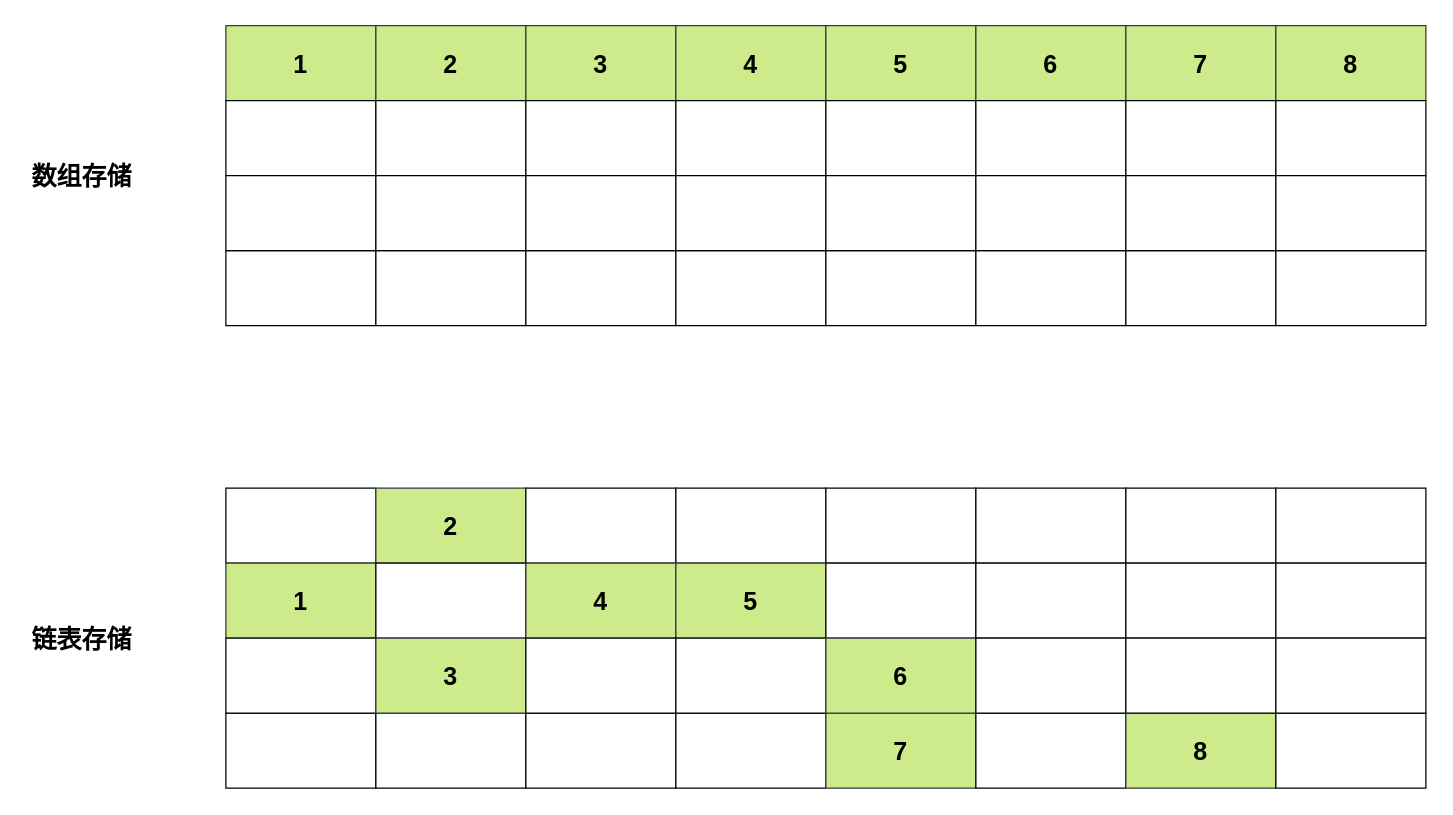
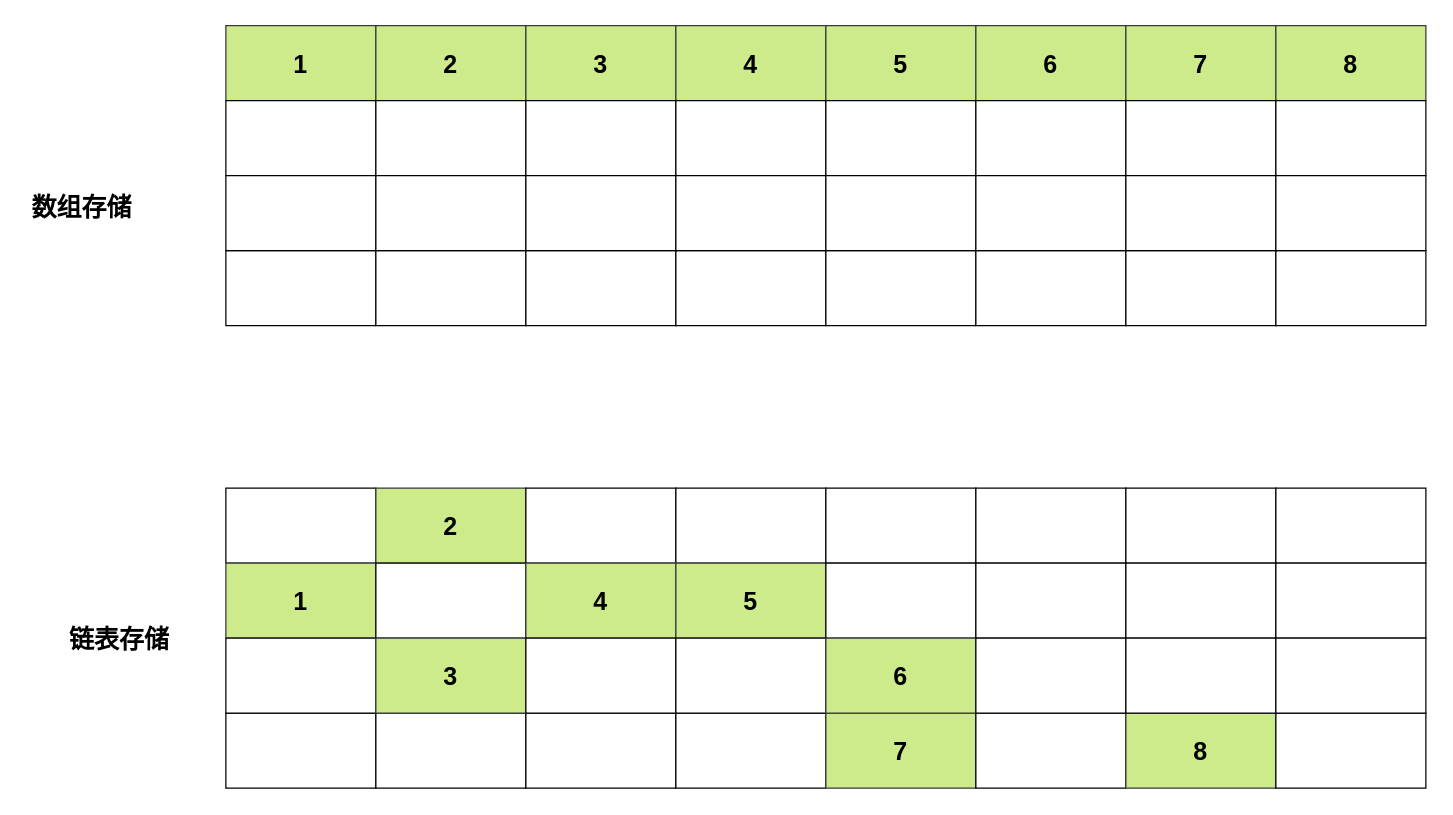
  <mxCell id="0" />
  <mxCell id="1" parent="0" />
- <mxCell id="2" value="数组存储" style="text;html=1;strokeColor=none;fillColor=none;align=center;verticalAlign=middle;whiteSpace=wrap;rounded=0;fontSize=20;fontStyle=1" vertex="1" parent="1"><mxGeometry x="20" y="130" width="90" height="20" as="geometry" /></mxCell>
- <mxCell id="3" value="链表存储" style="text;html=1;strokeColor=none;fillColor=none;align=center;verticalAlign=middle;whiteSpace=wrap;rounded=0;fontSize=20;fontStyle=1" vertex="1" parent="1"><mxGeometry x="20" y="500" width="90" height="20" as="geometry" /></mxCell>
+ <mxCell id="2" value="数组存储" style="text;html=1;strokeColor=none;fillColor=none;align=center;verticalAlign=middle;whiteSpace=wrap;rounded=0;fontSize=20;fontStyle=1" vertex="1" parent="1"><mxGeometry x="20" y="155" width="90" height="20" as="geometry" /></mxCell>
+ <mxCell id="3" value="链表存储" style="text;html=1;strokeColor=none;fillColor=none;align=center;verticalAlign=middle;whiteSpace=wrap;rounded=0;fontSize=20;fontStyle=1" vertex="1" parent="1"><mxGeometry x="50" y="500" width="90" height="20" as="geometry" /></mxCell>
  <mxCell id="4" value="1" style="rounded=0;whiteSpace=wrap;html=1;strokeColor=#36393d;fontStyle=1;fontSize=20;fillColor=#cdeb8b;" vertex="1" parent="1"><mxGeometry x="180" y="20" width="120" height="60" as="geometry" /></mxCell>
  <mxCell id="5" value="2" style="rounded=0;whiteSpace=wrap;html=1;strokeColor=#36393d;fontSize=20;fontStyle=1;fillColor=#cdeb8b;" vertex="1" parent="1"><mxGeometry x="300" y="20" width="120" height="60" as="geometry" /></mxCell>
  <mxCell id="6" value="3" style="rounded=0;whiteSpace=wrap;html=1;strokeColor=#36393d;fontSize=20;fontStyle=1;fillColor=#cdeb8b;" vertex="1" parent="1"><mxGeometry x="420" y="20" width="120" height="60" as="geometry" /></mxCell>
  <mxCell id="7" value="4" style="rounded=0;whiteSpace=wrap;html=1;strokeColor=#36393d;fontSize=20;fontStyle=1;fillColor=#cdeb8b;" vertex="1" parent="1"><mxGeometry x="540" y="20" width="120" height="60" as="geometry" /></mxCell>
  <mxCell id="8" value="5" style="rounded=0;whiteSpace=wrap;html=1;strokeColor=#36393d;fontSize=20;fontStyle=1;fillColor=#cdeb8b;" vertex="1" parent="1"><mxGeometry x="660" y="20" width="120" height="60" as="geometry" /></mxCell>
  <mxCell id="9" value="6" style="rounded=0;whiteSpace=wrap;html=1;strokeColor=#36393d;fontSize=20;fontStyle=1;fillColor=#cdeb8b;" vertex="1" parent="1"><mxGeometry x="780" y="20" width="120" height="60" as="geometry" /></mxCell>
  <mxCell id="10" value="7" style="rounded=0;whiteSpace=wrap;html=1;strokeColor=#36393d;fontSize=20;fontStyle=1;fillColor=#cdeb8b;" vertex="1" parent="1"><mxGeometry x="900" y="20" width="120" height="60" as="geometry" /></mxCell>
  <mxCell id="11" value="8" style="rounded=0;whiteSpace=wrap;html=1;strokeColor=#36393d;fontSize=20;fontStyle=1;fillColor=#cdeb8b;" vertex="1" parent="1"><mxGeometry x="1020" y="20" width="120" height="60" as="geometry" /></mxCell>
  <mxCell id="12" value="" style="rounded=0;whiteSpace=wrap;html=1;strokeColor=#000000;" vertex="1" parent="1"><mxGeometry x="180" y="80" width="120" height="60" as="geometry" /></mxCell>
  <mxCell id="13" value="" style="rounded=0;whiteSpace=wrap;html=1;strokeColor=#000000;" vertex="1" parent="1"><mxGeometry x="300" y="80" width="120" height="60" as="geometry" /></mxCell>
  <mxCell id="14" value="" style="rounded=0;whiteSpace=wrap;html=1;strokeColor=#000000;" vertex="1" parent="1"><mxGeometry x="420" y="80" width="120" height="60" as="geometry" /></mxCell>
  <mxCell id="15" value="" style="rounded=0;whiteSpace=wrap;html=1;strokeColor=#000000;" vertex="1" parent="1"><mxGeometry x="540" y="80" width="120" height="60" as="geometry" /></mxCell>
  <mxCell id="16" value="" style="rounded=0;whiteSpace=wrap;html=1;strokeColor=#000000;" vertex="1" parent="1"><mxGeometry x="660" y="80" width="120" height="60" as="geometry" /></mxCell>
  <mxCell id="17" value="" style="rounded=0;whiteSpace=wrap;html=1;strokeColor=#000000;" vertex="1" parent="1"><mxGeometry x="780" y="80" width="120" height="60" as="geometry" /></mxCell>
  <mxCell id="18" value="" style="rounded=0;whiteSpace=wrap;html=1;strokeColor=#000000;" vertex="1" parent="1"><mxGeometry x="900" y="80" width="120" height="60" as="geometry" /></mxCell>
  <mxCell id="19" value="" style="rounded=0;whiteSpace=wrap;html=1;strokeColor=#000000;" vertex="1" parent="1"><mxGeometry x="1020" y="80" width="120" height="60" as="geometry" /></mxCell>
  <mxCell id="20" value="" style="rounded=0;whiteSpace=wrap;html=1;strokeColor=#000000;" vertex="1" parent="1"><mxGeometry x="180" y="200" width="120" height="60" as="geometry" /></mxCell>
  <mxCell id="21" value="" style="rounded=0;whiteSpace=wrap;html=1;strokeColor=#000000;" vertex="1" parent="1"><mxGeometry x="300" y="200" width="120" height="60" as="geometry" /></mxCell>
  <mxCell id="22" value="" style="rounded=0;whiteSpace=wrap;html=1;strokeColor=#000000;" vertex="1" parent="1"><mxGeometry x="420" y="200" width="120" height="60" as="geometry" /></mxCell>
  <mxCell id="23" value="" style="rounded=0;whiteSpace=wrap;html=1;strokeColor=#000000;" vertex="1" parent="1"><mxGeometry x="540" y="200" width="120" height="60" as="geometry" /></mxCell>
  <mxCell id="24" value="" style="rounded=0;whiteSpace=wrap;html=1;strokeColor=#000000;" vertex="1" parent="1"><mxGeometry x="660" y="200" width="120" height="60" as="geometry" /></mxCell>
  <mxCell id="25" value="" style="rounded=0;whiteSpace=wrap;html=1;strokeColor=#000000;" vertex="1" parent="1"><mxGeometry x="780" y="200" width="120" height="60" as="geometry" /></mxCell>
  <mxCell id="26" value="" style="rounded=0;whiteSpace=wrap;html=1;strokeColor=#000000;" vertex="1" parent="1"><mxGeometry x="900" y="200" width="120" height="60" as="geometry" /></mxCell>
  <mxCell id="27" value="" style="rounded=0;whiteSpace=wrap;html=1;strokeColor=#000000;" vertex="1" parent="1"><mxGeometry x="1020" y="200" width="120" height="60" as="geometry" /></mxCell>
  <mxCell id="28" value="" style="rounded=0;whiteSpace=wrap;html=1;strokeColor=#000000;" vertex="1" parent="1"><mxGeometry x="180" y="140" width="120" height="60" as="geometry" /></mxCell>
  <mxCell id="29" value="" style="rounded=0;whiteSpace=wrap;html=1;strokeColor=#000000;" vertex="1" parent="1"><mxGeometry x="300" y="140" width="120" height="60" as="geometry" /></mxCell>
  <mxCell id="30" value="" style="rounded=0;whiteSpace=wrap;html=1;strokeColor=#000000;" vertex="1" parent="1"><mxGeometry x="420" y="140" width="120" height="60" as="geometry" /></mxCell>
  <mxCell id="31" value="" style="rounded=0;whiteSpace=wrap;html=1;strokeColor=#000000;" vertex="1" parent="1"><mxGeometry x="540" y="140" width="120" height="60" as="geometry" /></mxCell>
  <mxCell id="32" value="" style="rounded=0;whiteSpace=wrap;html=1;strokeColor=#000000;" vertex="1" parent="1"><mxGeometry x="660" y="140" width="120" height="60" as="geometry" /></mxCell>
  <mxCell id="33" value="" style="rounded=0;whiteSpace=wrap;html=1;strokeColor=#000000;" vertex="1" parent="1"><mxGeometry x="780" y="140" width="120" height="60" as="geometry" /></mxCell>
  <mxCell id="34" value="" style="rounded=0;whiteSpace=wrap;html=1;strokeColor=#000000;" vertex="1" parent="1"><mxGeometry x="900" y="140" width="120" height="60" as="geometry" /></mxCell>
  <mxCell id="35" value="" style="rounded=0;whiteSpace=wrap;html=1;strokeColor=#000000;" vertex="1" parent="1"><mxGeometry x="1020" y="140" width="120" height="60" as="geometry" /></mxCell>
  <mxCell id="36" value="" style="rounded=0;whiteSpace=wrap;html=1;strokeColor=#000000;" vertex="1" parent="1"><mxGeometry x="180" y="390" width="120" height="60" as="geometry" /></mxCell>
  <mxCell id="37" value="2" style="rounded=0;whiteSpace=wrap;html=1;strokeColor=#36393d;fontStyle=1;fontSize=20;labelBackgroundColor=none;fillColor=#cdeb8b;" vertex="1" parent="1"><mxGeometry x="300" y="390" width="120" height="60" as="geometry" /></mxCell>
  <mxCell id="38" value="" style="rounded=0;whiteSpace=wrap;html=1;strokeColor=#000000;" vertex="1" parent="1"><mxGeometry x="420" y="390" width="120" height="60" as="geometry" /></mxCell>
  <mxCell id="39" value="" style="rounded=0;whiteSpace=wrap;html=1;strokeColor=#000000;" vertex="1" parent="1"><mxGeometry x="540" y="390" width="120" height="60" as="geometry" /></mxCell>
  <mxCell id="40" value="" style="rounded=0;whiteSpace=wrap;html=1;strokeColor=#000000;" vertex="1" parent="1"><mxGeometry x="660" y="390" width="120" height="60" as="geometry" /></mxCell>
  <mxCell id="41" value="" style="rounded=0;whiteSpace=wrap;html=1;strokeColor=#000000;" vertex="1" parent="1"><mxGeometry x="780" y="390" width="120" height="60" as="geometry" /></mxCell>
  <mxCell id="42" value="" style="rounded=0;whiteSpace=wrap;html=1;strokeColor=#000000;" vertex="1" parent="1"><mxGeometry x="900" y="390" width="120" height="60" as="geometry" /></mxCell>
  <mxCell id="43" value="" style="rounded=0;whiteSpace=wrap;html=1;strokeColor=#000000;" vertex="1" parent="1"><mxGeometry x="1020" y="390" width="120" height="60" as="geometry" /></mxCell>
  <mxCell id="44" value="1" style="rounded=0;whiteSpace=wrap;html=1;strokeColor=#36393d;fontStyle=1;fontSize=20;labelBackgroundColor=none;fillColor=#cdeb8b;" vertex="1" parent="1"><mxGeometry x="180" y="450" width="120" height="60" as="geometry" /></mxCell>
  <mxCell id="45" value="" style="rounded=0;whiteSpace=wrap;html=1;strokeColor=#000000;" vertex="1" parent="1"><mxGeometry x="300" y="450" width="120" height="60" as="geometry" /></mxCell>
  <mxCell id="46" value="4" style="rounded=0;whiteSpace=wrap;html=1;strokeColor=#36393d;fontStyle=1;fontSize=20;labelBackgroundColor=none;fillColor=#cdeb8b;" vertex="1" parent="1"><mxGeometry x="420" y="450" width="120" height="60" as="geometry" /></mxCell>
  <mxCell id="47" value="5" style="rounded=0;whiteSpace=wrap;html=1;strokeColor=#36393d;fontStyle=1;fontSize=20;labelBackgroundColor=none;fillColor=#cdeb8b;" vertex="1" parent="1"><mxGeometry x="540" y="450" width="120" height="60" as="geometry" /></mxCell>
  <mxCell id="48" value="" style="rounded=0;whiteSpace=wrap;html=1;strokeColor=#000000;" vertex="1" parent="1"><mxGeometry x="660" y="450" width="120" height="60" as="geometry" /></mxCell>
  <mxCell id="49" value="" style="rounded=0;whiteSpace=wrap;html=1;strokeColor=#000000;" vertex="1" parent="1"><mxGeometry x="780" y="450" width="120" height="60" as="geometry" /></mxCell>
  <mxCell id="50" value="" style="rounded=0;whiteSpace=wrap;html=1;strokeColor=#000000;" vertex="1" parent="1"><mxGeometry x="900" y="450" width="120" height="60" as="geometry" /></mxCell>
  <mxCell id="51" value="" style="rounded=0;whiteSpace=wrap;html=1;strokeColor=#000000;" vertex="1" parent="1"><mxGeometry x="1020" y="450" width="120" height="60" as="geometry" /></mxCell>
  <mxCell id="52" value="" style="rounded=0;whiteSpace=wrap;html=1;strokeColor=#000000;" vertex="1" parent="1"><mxGeometry x="180" y="570" width="120" height="60" as="geometry" /></mxCell>
  <mxCell id="53" value="" style="rounded=0;whiteSpace=wrap;html=1;strokeColor=#000000;" vertex="1" parent="1"><mxGeometry x="300" y="570" width="120" height="60" as="geometry" /></mxCell>
  <mxCell id="54" value="" style="rounded=0;whiteSpace=wrap;html=1;strokeColor=#000000;" vertex="1" parent="1"><mxGeometry x="420" y="570" width="120" height="60" as="geometry" /></mxCell>
  <mxCell id="55" value="" style="rounded=0;whiteSpace=wrap;html=1;strokeColor=#000000;" vertex="1" parent="1"><mxGeometry x="540" y="570" width="120" height="60" as="geometry" /></mxCell>
  <mxCell id="56" value="7" style="rounded=0;whiteSpace=wrap;html=1;strokeColor=#36393d;fontStyle=1;fontSize=20;labelBackgroundColor=none;fillColor=#cdeb8b;" vertex="1" parent="1"><mxGeometry x="660" y="570" width="120" height="60" as="geometry" /></mxCell>
  <mxCell id="57" value="" style="rounded=0;whiteSpace=wrap;html=1;strokeColor=#000000;" vertex="1" parent="1"><mxGeometry x="780" y="570" width="120" height="60" as="geometry" /></mxCell>
  <mxCell id="58" value="8" style="rounded=0;whiteSpace=wrap;html=1;strokeColor=#36393d;fontStyle=1;fontSize=20;labelBackgroundColor=none;fillColor=#cdeb8b;" vertex="1" parent="1"><mxGeometry x="900" y="570" width="120" height="60" as="geometry" /></mxCell>
  <mxCell id="59" value="" style="rounded=0;whiteSpace=wrap;html=1;strokeColor=#000000;" vertex="1" parent="1"><mxGeometry x="1020" y="570" width="120" height="60" as="geometry" /></mxCell>
  <mxCell id="60" value="" style="rounded=0;whiteSpace=wrap;html=1;strokeColor=#000000;" vertex="1" parent="1"><mxGeometry x="180" y="510" width="120" height="60" as="geometry" /></mxCell>
  <mxCell id="61" value="3" style="rounded=0;whiteSpace=wrap;html=1;strokeColor=#36393d;fontStyle=1;fontSize=20;labelBackgroundColor=none;fillColor=#cdeb8b;" vertex="1" parent="1"><mxGeometry x="300" y="510" width="120" height="60" as="geometry" /></mxCell>
  <mxCell id="62" value="" style="rounded=0;whiteSpace=wrap;html=1;strokeColor=#000000;" vertex="1" parent="1"><mxGeometry x="420" y="510" width="120" height="60" as="geometry" /></mxCell>
  <mxCell id="63" value="" style="rounded=0;whiteSpace=wrap;html=1;strokeColor=#000000;" vertex="1" parent="1"><mxGeometry x="540" y="510" width="120" height="60" as="geometry" /></mxCell>
  <mxCell id="64" value="6" style="rounded=0;whiteSpace=wrap;html=1;strokeColor=#36393d;fontStyle=1;fontSize=20;labelBackgroundColor=none;fillColor=#cdeb8b;" vertex="1" parent="1"><mxGeometry x="660" y="510" width="120" height="60" as="geometry" /></mxCell>
  <mxCell id="65" value="" style="rounded=0;whiteSpace=wrap;html=1;strokeColor=#000000;" vertex="1" parent="1"><mxGeometry x="780" y="510" width="120" height="60" as="geometry" /></mxCell>
  <mxCell id="66" value="" style="rounded=0;whiteSpace=wrap;html=1;strokeColor=#000000;" vertex="1" parent="1"><mxGeometry x="900" y="510" width="120" height="60" as="geometry" /></mxCell>
  <mxCell id="67" value="" style="rounded=0;whiteSpace=wrap;html=1;strokeColor=#000000;" vertex="1" parent="1"><mxGeometry x="1020" y="510" width="120" height="60" as="geometry" /></mxCell>
